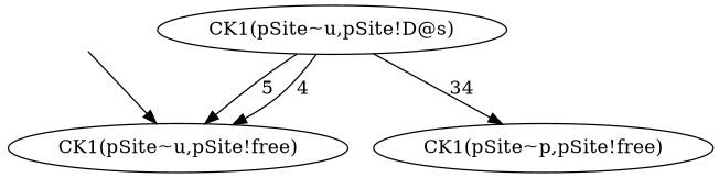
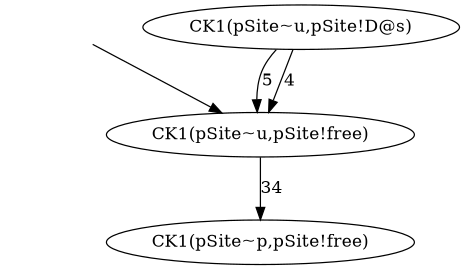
  digraph {
    Init_91 [height="0px" style=invis width="0px"]
    n2 [label="CK1(pSite~u,pSite!free)"]
    n3 [label="CK1(pSite~p,pSite!free)"]
    n4 [label="CK1(pSite~u,pSite!D@s)"]
    Init_91 -> n2
-   n4 -> n3 [label=34]
+   n2 -> n3 [label=34]
    n4 -> n2 [label=5]
    n4 -> n2 [label=4]
  }
